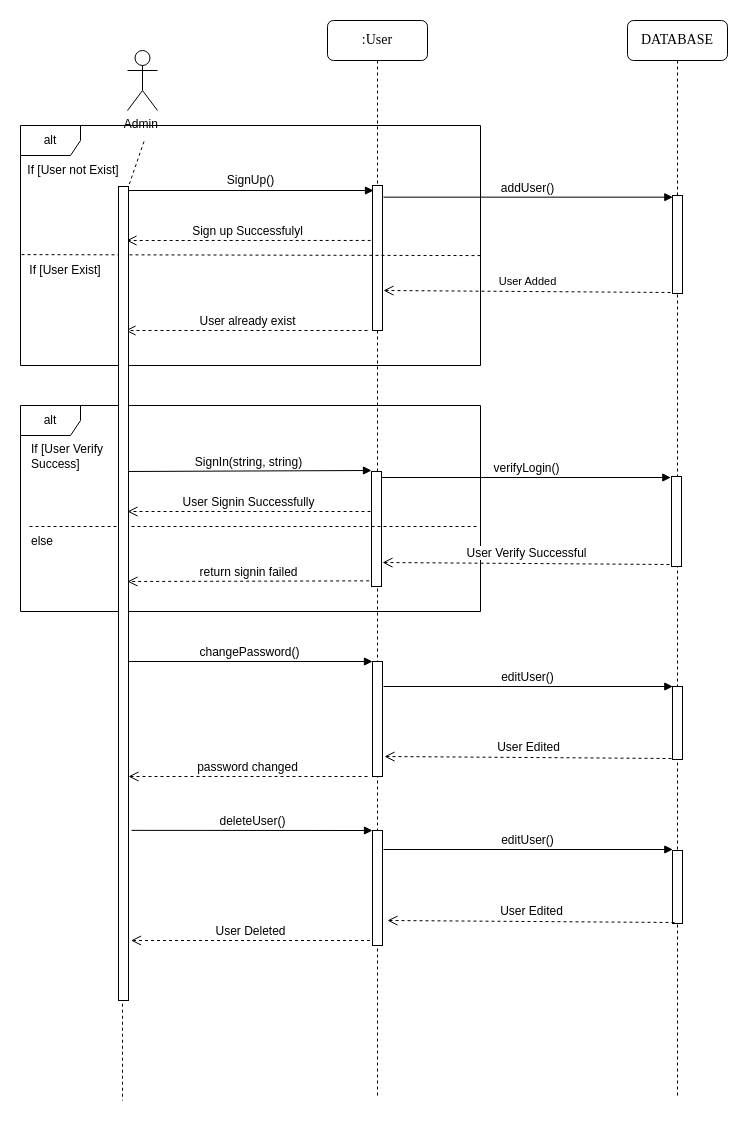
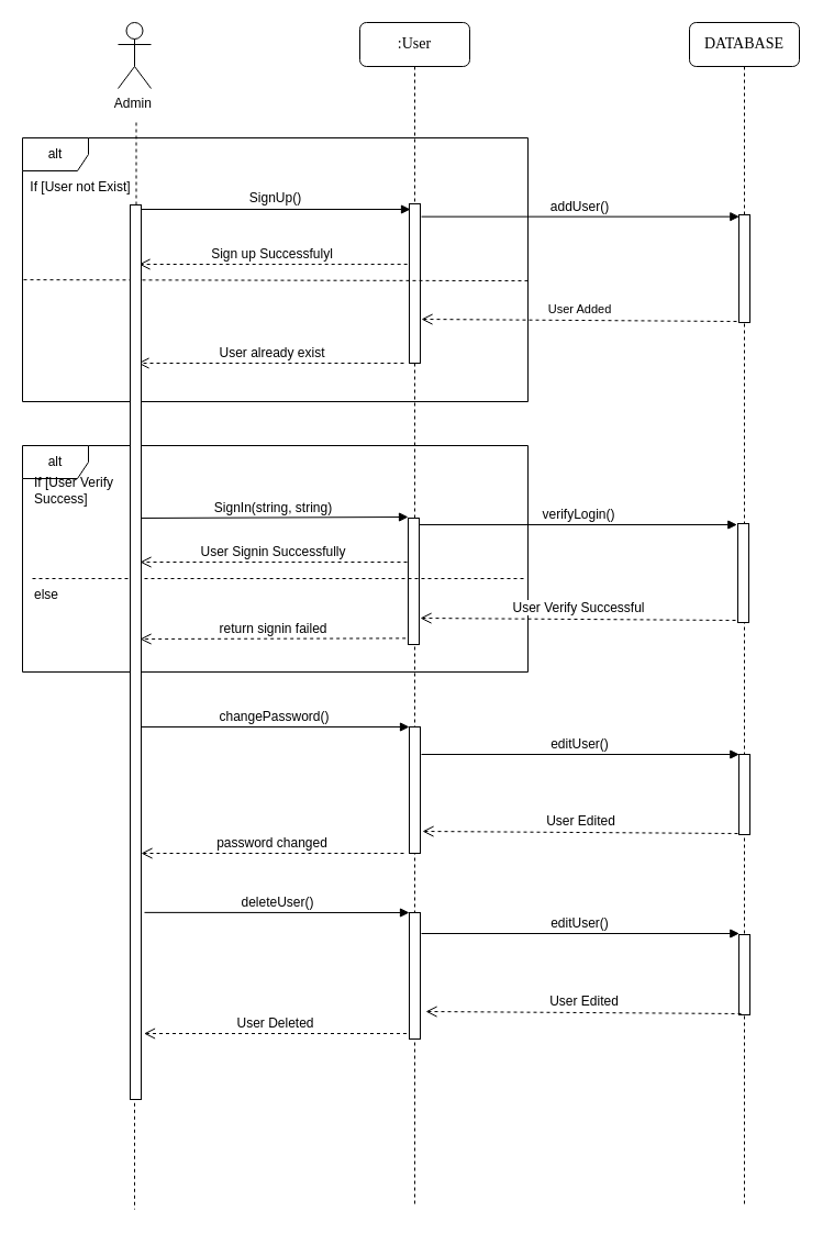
  <mxCell id="0" />
  <mxCell id="1" parent="0" />
- <mxCell id="2" value="Admin&amp;nbsp;" style="shape=umlActor;verticalLabelPosition=bottom;verticalAlign=top;html=1;points=[[0,0.333,0,0,0],[0,1,0,0,0],[0.25,0.1,0,0,0],[0.5,0,0,0,0],[0.5,0.5,0,0,0],[0.55,1,0,0,31],[0.75,0.1,0,0,0],[1,0.333,0,0,0],[1,1,0,0,0]];" parent="1" vertex="1"><mxGeometry x="127" y="50" width="30" height="60" as="geometry" /></mxCell>
+ <mxCell id="2" value="Admin&amp;nbsp;" style="shape=umlActor;verticalLabelPosition=bottom;verticalAlign=top;html=1;points=[[0,0.333,0,0,0],[0,1,0,0,0],[0.25,0.1,0,0,0],[0.5,0,0,0,0],[0.5,0.5,0,0,0],[0.55,1,0,0,31],[0.75,0.1,0,0,0],[1,0.333,0,0,0],[1,1,0,0,0]];" parent="1" vertex="1"><mxGeometry x="107" y="20" width="30" height="60" as="geometry" /></mxCell>
  <mxCell id="3" value="" style="rounded=0;orthogonalLoop=1;jettySize=auto;html=1;dashed=1;endArrow=none;endFill=0;exitX=0.4;exitY=1.004;exitDx=0;exitDy=0;exitPerimeter=0;" parent="1" source="33" edge="1"><mxGeometry relative="1" as="geometry"><mxPoint x="121.82" y="90" as="sourcePoint" /><mxPoint x="122" y="1100" as="targetPoint" /></mxGeometry></mxCell>
  <mxCell id="4" value=":User" style="shape=umlLifeline;perimeter=lifelinePerimeter;whiteSpace=wrap;html=1;container=1;collapsible=0;recursiveResize=0;outlineConnect=0;rounded=1;shadow=0;comic=0;labelBackgroundColor=none;strokeWidth=1;fontFamily=Verdana;fontSize=14;align=center;" parent="1" vertex="1"><mxGeometry x="327" y="20" width="100" height="1078" as="geometry" /></mxCell>
  <mxCell id="5" value="" style="html=1;points=[[0,0,0,0,0]];perimeter=orthogonalPerimeter;rounded=0;shadow=0;comic=0;labelBackgroundColor=none;strokeWidth=1;fontFamily=Verdana;fontSize=12;align=center;" parent="4" vertex="1"><mxGeometry x="45" y="165" width="10" height="145" as="geometry" /></mxCell>
  <mxCell id="6" value="" style="html=1;points=[[0,0,0,0,0]];perimeter=orthogonalPerimeter;rounded=0;shadow=0;comic=0;labelBackgroundColor=none;strokeWidth=1;fontFamily=Verdana;fontSize=12;align=center;" parent="4" vertex="1"><mxGeometry x="44" y="451" width="10" height="115" as="geometry" /></mxCell>
  <mxCell id="7" value="" style="html=1;points=[[0,0,0,0,0]];perimeter=orthogonalPerimeter;rounded=0;shadow=0;comic=0;labelBackgroundColor=none;strokeWidth=1;fontFamily=Verdana;fontSize=12;align=center;" parent="4" vertex="1"><mxGeometry x="45.0" y="641" width="10" height="115" as="geometry" /></mxCell>
  <mxCell id="8" value="" style="html=1;points=[[0,0,0,0,0]];perimeter=orthogonalPerimeter;rounded=0;shadow=0;comic=0;labelBackgroundColor=none;strokeWidth=1;fontFamily=Verdana;fontSize=12;align=center;" vertex="1" parent="4"><mxGeometry x="45" y="810" width="10" height="115" as="geometry" /></mxCell>
  <mxCell id="9" value="&lt;font style=&quot;font-size: 12px;&quot;&gt;SignUp()&lt;/font&gt;" style="html=1;verticalAlign=bottom;endArrow=block;elbow=vertical;rounded=0;fontSize=14;" parent="1" edge="1"><mxGeometry x="0.001" width="80" relative="1" as="geometry"><mxPoint x="125.82" y="190" as="sourcePoint" /><mxPoint x="373" y="190" as="targetPoint" /><mxPoint as="offset" /></mxGeometry></mxCell>
  <mxCell id="10" value="alt" style="shape=umlFrame;whiteSpace=wrap;html=1;pointerEvents=0;" parent="1" vertex="1"><mxGeometry x="20" y="125" width="460" height="240" as="geometry" /></mxCell>
- <mxCell id="11" value="If [User Exist]" style="text;html=1;strokeColor=none;fillColor=none;align=center;verticalAlign=middle;whiteSpace=wrap;rounded=0;" parent="1" vertex="1"><mxGeometry x="20" y="260" width="90" height="20" as="geometry" /></mxCell>
  <mxCell id="12" value="&lt;font style=&quot;font-size: 12px;&quot;&gt;User already exist&lt;/font&gt;" style="html=1;verticalAlign=bottom;endArrow=open;dashed=1;endSize=8;edgeStyle=elbowEdgeStyle;elbow=vertical;curved=0;rounded=0;exitX=-0.182;exitY=0.379;exitDx=0;exitDy=0;exitPerimeter=0;" parent="1" source="5" edge="1"><mxGeometry x="0.009" y="90" relative="1" as="geometry"><mxPoint x="388" y="240" as="sourcePoint" /><mxPoint x="126" y="240" as="targetPoint" /><mxPoint as="offset" /></mxGeometry></mxCell>
  <mxCell id="13" value="If [User not Exist]" style="text;html=1;strokeColor=none;fillColor=none;align=center;verticalAlign=middle;whiteSpace=wrap;rounded=0;" parent="1" vertex="1"><mxGeometry x="23" y="160" width="100" height="20" as="geometry" /></mxCell>
  <mxCell id="14" value="" style="html=1;verticalAlign=bottom;endArrow=none;dashed=1;endSize=8;elbow=vertical;rounded=0;endFill=0;exitX=1;exitY=0.542;exitDx=0;exitDy=0;exitPerimeter=0;entryX=-0.002;entryY=0.538;entryDx=0;entryDy=0;entryPerimeter=0;" parent="1" source="10" target="10" edge="1"><mxGeometry relative="1" as="geometry"><mxPoint x="338" y="255" as="sourcePoint" /><mxPoint x="38" y="255" as="targetPoint" /></mxGeometry></mxCell>
  <mxCell id="15" value="&lt;font style=&quot;font-size: 12px;&quot;&gt;Sign up Successfulyl&lt;/font&gt;" style="html=1;verticalAlign=bottom;endArrow=open;dashed=1;endSize=8;edgeStyle=elbowEdgeStyle;elbow=vertical;curved=0;rounded=0;" parent="1" edge="1"><mxGeometry x="-0.008" y="-90" relative="1" as="geometry"><mxPoint x="367" y="330" as="sourcePoint" /><mxPoint x="125" y="330" as="targetPoint" /><mxPoint as="offset" /></mxGeometry></mxCell>
  <mxCell id="16" value="&lt;font style=&quot;font-size: 12px;&quot;&gt;SignIn(string, string)&lt;/font&gt;" style="html=1;verticalAlign=bottom;endArrow=block;elbow=vertical;rounded=0;" parent="1" edge="1"><mxGeometry width="80" relative="1" as="geometry"><mxPoint x="125" y="471" as="sourcePoint" /><mxPoint x="371" y="470" as="targetPoint" /></mxGeometry></mxCell>
  <mxCell id="17" value="alt" style="shape=umlFrame;whiteSpace=wrap;html=1;pointerEvents=0;" parent="1" vertex="1"><mxGeometry x="20" y="405" width="460" height="206" as="geometry" /></mxCell>
- <mxCell id="18" value="If [User Verify &lt;br&gt;Success]" style="text;html=1;strokeColor=none;fillColor=none;align=left;verticalAlign=middle;whiteSpace=wrap;rounded=0;" parent="1" vertex="1"><mxGeometry x="29" y="441" width="80" height="30" as="geometry" /></mxCell>
+ <mxCell id="18" value="If [User Verify &lt;br&gt;Success]" style="text;html=1;strokeColor=none;fillColor=none;align=left;verticalAlign=middle;whiteSpace=wrap;rounded=0;" parent="1" vertex="1"><mxGeometry x="29" y="431" width="80" height="30" as="geometry" /></mxCell>
  <mxCell id="19" value="&lt;font style=&quot;font-size: 12px;&quot;&gt;User Signin Successfully&lt;/font&gt;" style="html=1;verticalAlign=bottom;endArrow=open;dashed=1;endSize=8;edgeStyle=elbowEdgeStyle;elbow=vertical;curved=0;rounded=0;" parent="1" edge="1"><mxGeometry relative="1" as="geometry"><mxPoint x="370" y="511" as="sourcePoint" /><mxPoint x="127" y="511" as="targetPoint" /></mxGeometry></mxCell>
  <mxCell id="20" value="" style="html=1;verticalAlign=bottom;endArrow=none;dashed=1;endSize=8;elbow=vertical;rounded=0;endFill=0;entryX=-0.002;entryY=0.538;entryDx=0;entryDy=0;entryPerimeter=0;" parent="1" edge="1"><mxGeometry relative="1" as="geometry"><mxPoint x="476" y="526" as="sourcePoint" /><mxPoint x="26" y="526" as="targetPoint" /></mxGeometry></mxCell>
  <mxCell id="21" value="else" style="text;html=1;strokeColor=none;fillColor=none;align=left;verticalAlign=middle;whiteSpace=wrap;rounded=0;" parent="1" vertex="1"><mxGeometry x="29" y="531" width="50" height="20" as="geometry" /></mxCell>
  <mxCell id="22" value="&lt;font style=&quot;font-size: 12px;&quot;&gt;return signin failed&lt;/font&gt;" style="html=1;verticalAlign=bottom;endArrow=open;dashed=1;endSize=8;edgeStyle=elbowEdgeStyle;elbow=vertical;curved=0;rounded=0;exitX=-0.233;exitY=0.951;exitDx=0;exitDy=0;exitPerimeter=0;" parent="1" edge="1" source="6"><mxGeometry relative="1" as="geometry"><mxPoint x="366" y="581" as="sourcePoint" /><mxPoint x="127" y="581" as="targetPoint" /></mxGeometry></mxCell>
  <mxCell id="23" value="&lt;font style=&quot;font-size: 12px;&quot;&gt;changePassword()&lt;/font&gt;" style="html=1;verticalAlign=bottom;endArrow=block;elbow=vertical;rounded=0;entryX=0;entryY=0;entryDx=0;entryDy=0;entryPerimeter=0;" parent="1" edge="1" target="7"><mxGeometry width="80" relative="1" as="geometry"><mxPoint x="126" y="661" as="sourcePoint" /><mxPoint x="369" y="661" as="targetPoint" /></mxGeometry></mxCell>
  <mxCell id="24" value="&lt;font style=&quot;font-size: 12px;&quot;&gt;password changed&lt;/font&gt;" style="html=1;verticalAlign=bottom;endArrow=open;dashed=1;endSize=8;edgeStyle=elbowEdgeStyle;elbow=vertical;curved=0;rounded=0;" parent="1" edge="1"><mxGeometry relative="1" as="geometry"><mxPoint x="367" y="776" as="sourcePoint" /><mxPoint x="128" y="776" as="targetPoint" /></mxGeometry></mxCell>
  <mxCell id="25" value="DATABASE" style="shape=umlLifeline;perimeter=lifelinePerimeter;whiteSpace=wrap;html=1;container=1;collapsible=0;recursiveResize=0;outlineConnect=0;rounded=1;shadow=0;comic=0;labelBackgroundColor=none;strokeWidth=1;fontFamily=Verdana;fontSize=14;align=center;" vertex="1" parent="1"><mxGeometry x="627" y="20" width="100" height="1078" as="geometry" /></mxCell>
  <mxCell id="26" value="" style="html=1;points=[[0,0,0,0,0]];perimeter=orthogonalPerimeter;rounded=0;shadow=0;comic=0;labelBackgroundColor=none;strokeWidth=1;fontFamily=Verdana;fontSize=12;align=center;" vertex="1" parent="25"><mxGeometry x="45" y="175" width="10" height="98" as="geometry" /></mxCell>
  <mxCell id="27" value="" style="html=1;points=[[0,0,0,0,0]];perimeter=orthogonalPerimeter;rounded=0;shadow=0;comic=0;labelBackgroundColor=none;strokeWidth=1;fontFamily=Verdana;fontSize=12;align=center;" vertex="1" parent="25"><mxGeometry x="44" y="456" width="10" height="90" as="geometry" /></mxCell>
  <mxCell id="28" value="" style="html=1;points=[[0,0,0,0,0]];perimeter=orthogonalPerimeter;rounded=0;shadow=0;comic=0;labelBackgroundColor=none;strokeWidth=1;fontFamily=Verdana;fontSize=12;align=center;" vertex="1" parent="25"><mxGeometry x="45" y="666" width="10" height="73" as="geometry" /></mxCell>
  <mxCell id="29" value="" style="html=1;points=[[0,0,0,0,0]];perimeter=orthogonalPerimeter;rounded=0;shadow=0;comic=0;labelBackgroundColor=none;strokeWidth=1;fontFamily=Verdana;fontSize=12;align=center;" vertex="1" parent="25"><mxGeometry x="45" y="830" width="10" height="73" as="geometry" /></mxCell>
  <mxCell id="30" value="&lt;font style=&quot;font-size: 12px;&quot;&gt;addUser()&lt;/font&gt;" style="html=1;verticalAlign=bottom;endArrow=block;elbow=vertical;rounded=0;exitX=1.1;exitY=0.17;exitDx=0;exitDy=0;exitPerimeter=0;entryX=0.033;entryY=0.17;entryDx=0;entryDy=0;entryPerimeter=0;" edge="1" parent="1"><mxGeometry x="-0.005" width="80" relative="1" as="geometry"><mxPoint x="383" y="196.65" as="sourcePoint" /><mxPoint x="672.33" y="196.65" as="targetPoint" /><mxPoint as="offset" /></mxGeometry></mxCell>
  <mxCell id="31" value="User Added" style="html=1;verticalAlign=bottom;endArrow=open;dashed=1;endSize=8;elbow=vertical;rounded=0;" edge="1" parent="1"><mxGeometry x="-0.003" y="-1" relative="1" as="geometry"><mxPoint x="670" y="292" as="sourcePoint" /><mxPoint x="383" y="290" as="targetPoint" /><mxPoint as="offset" /></mxGeometry></mxCell>
  <mxCell id="32" value="" style="rounded=0;orthogonalLoop=1;jettySize=auto;html=1;dashed=1;endArrow=none;endFill=0;exitX=0.55;exitY=1;exitDx=0;exitDy=31;exitPerimeter=0;" edge="1" parent="1" source="2" target="33"><mxGeometry relative="1" as="geometry"><mxPoint x="124" y="111" as="sourcePoint" /><mxPoint x="125.82" y="1100" as="targetPoint" /></mxGeometry></mxCell>
  <mxCell id="33" value="" style="html=1;points=[[0,0,0,0,0]];perimeter=orthogonalPerimeter;rounded=0;shadow=0;comic=0;labelBackgroundColor=none;strokeWidth=1;fontFamily=Verdana;fontSize=12;align=center;" vertex="1" parent="1"><mxGeometry x="118" y="186" width="10" height="814" as="geometry" /></mxCell>
  <mxCell id="34" value="&lt;font style=&quot;font-size: 12px;&quot;&gt;verifyLogin()&lt;/font&gt;" style="html=1;verticalAlign=bottom;endArrow=block;elbow=vertical;rounded=0;exitX=1.1;exitY=0.17;exitDx=0;exitDy=0;exitPerimeter=0;entryX=0.033;entryY=0.17;entryDx=0;entryDy=0;entryPerimeter=0;" edge="1" parent="1"><mxGeometry x="0.002" width="80" relative="1" as="geometry"><mxPoint x="381" y="477" as="sourcePoint" /><mxPoint x="670.33" y="477" as="targetPoint" /><mxPoint as="offset" /></mxGeometry></mxCell>
  <mxCell id="35" value="&lt;font style=&quot;font-size: 12px;&quot;&gt;User Verify Successful&lt;/font&gt;" style="html=1;verticalAlign=bottom;endArrow=open;dashed=1;endSize=8;elbow=vertical;rounded=0;" edge="1" parent="1"><mxGeometry x="-0.003" y="-1" relative="1" as="geometry"><mxPoint x="669" y="564" as="sourcePoint" /><mxPoint x="382" y="562" as="targetPoint" /><mxPoint as="offset" /></mxGeometry></mxCell>
  <mxCell id="36" value="&lt;font style=&quot;font-size: 12px;&quot;&gt;editUser()&lt;/font&gt;" style="html=1;verticalAlign=bottom;endArrow=block;elbow=vertical;rounded=0;exitX=1.1;exitY=0.17;exitDx=0;exitDy=0;exitPerimeter=0;entryX=0.033;entryY=0.17;entryDx=0;entryDy=0;entryPerimeter=0;" edge="1" parent="1"><mxGeometry x="-0.005" width="80" relative="1" as="geometry"><mxPoint x="383" y="686" as="sourcePoint" /><mxPoint x="672.33" y="686" as="targetPoint" /><mxPoint as="offset" /></mxGeometry></mxCell>
  <mxCell id="37" value="&lt;span style=&quot;font-size: 12px;&quot;&gt;User Edited&lt;/span&gt;" style="html=1;verticalAlign=bottom;endArrow=open;dashed=1;endSize=8;elbow=vertical;rounded=0;" edge="1" parent="1"><mxGeometry x="-0.003" y="-1" relative="1" as="geometry"><mxPoint x="671" y="758" as="sourcePoint" /><mxPoint x="384" y="756" as="targetPoint" /><mxPoint as="offset" /></mxGeometry></mxCell>
  <mxCell id="38" value="&lt;font style=&quot;font-size: 12px;&quot;&gt;deleteUser()&lt;/font&gt;" style="html=1;verticalAlign=bottom;endArrow=block;elbow=vertical;rounded=0;entryX=0;entryY=0;entryDx=0;entryDy=0;entryPerimeter=0;exitX=1.3;exitY=0.791;exitDx=0;exitDy=0;exitPerimeter=0;" edge="1" parent="1" target="8" source="33"><mxGeometry width="80" relative="1" as="geometry"><mxPoint x="774" y="850" as="sourcePoint" /><mxPoint x="1017" y="850" as="targetPoint" /></mxGeometry></mxCell>
  <mxCell id="39" value="&lt;font style=&quot;font-size: 12px;&quot;&gt;User Deleted&lt;/font&gt;" style="html=1;verticalAlign=bottom;endArrow=open;dashed=1;endSize=8;edgeStyle=elbowEdgeStyle;elbow=vertical;curved=0;rounded=0;" edge="1" parent="1"><mxGeometry relative="1" as="geometry"><mxPoint x="369.5" y="940" as="sourcePoint" /><mxPoint x="130.5" y="940" as="targetPoint" /></mxGeometry></mxCell>
  <mxCell id="40" value="&lt;font style=&quot;font-size: 12px;&quot;&gt;editUser()&lt;/font&gt;" style="html=1;verticalAlign=bottom;endArrow=block;elbow=vertical;rounded=0;exitX=1.1;exitY=0.17;exitDx=0;exitDy=0;exitPerimeter=0;entryX=0.033;entryY=0.17;entryDx=0;entryDy=0;entryPerimeter=0;" edge="1" parent="1"><mxGeometry x="-0.005" width="80" relative="1" as="geometry"><mxPoint x="383" y="849" as="sourcePoint" /><mxPoint x="672.33" y="849" as="targetPoint" /><mxPoint as="offset" /></mxGeometry></mxCell>
  <mxCell id="41" value="&lt;span style=&quot;font-size: 12px;&quot;&gt;User Edited&lt;/span&gt;" style="html=1;verticalAlign=bottom;endArrow=open;dashed=1;endSize=8;elbow=vertical;rounded=0;" edge="1" parent="1"><mxGeometry x="-0.003" y="-1" relative="1" as="geometry"><mxPoint x="674" y="922" as="sourcePoint" /><mxPoint x="387" y="920" as="targetPoint" /><mxPoint as="offset" /></mxGeometry></mxCell>
